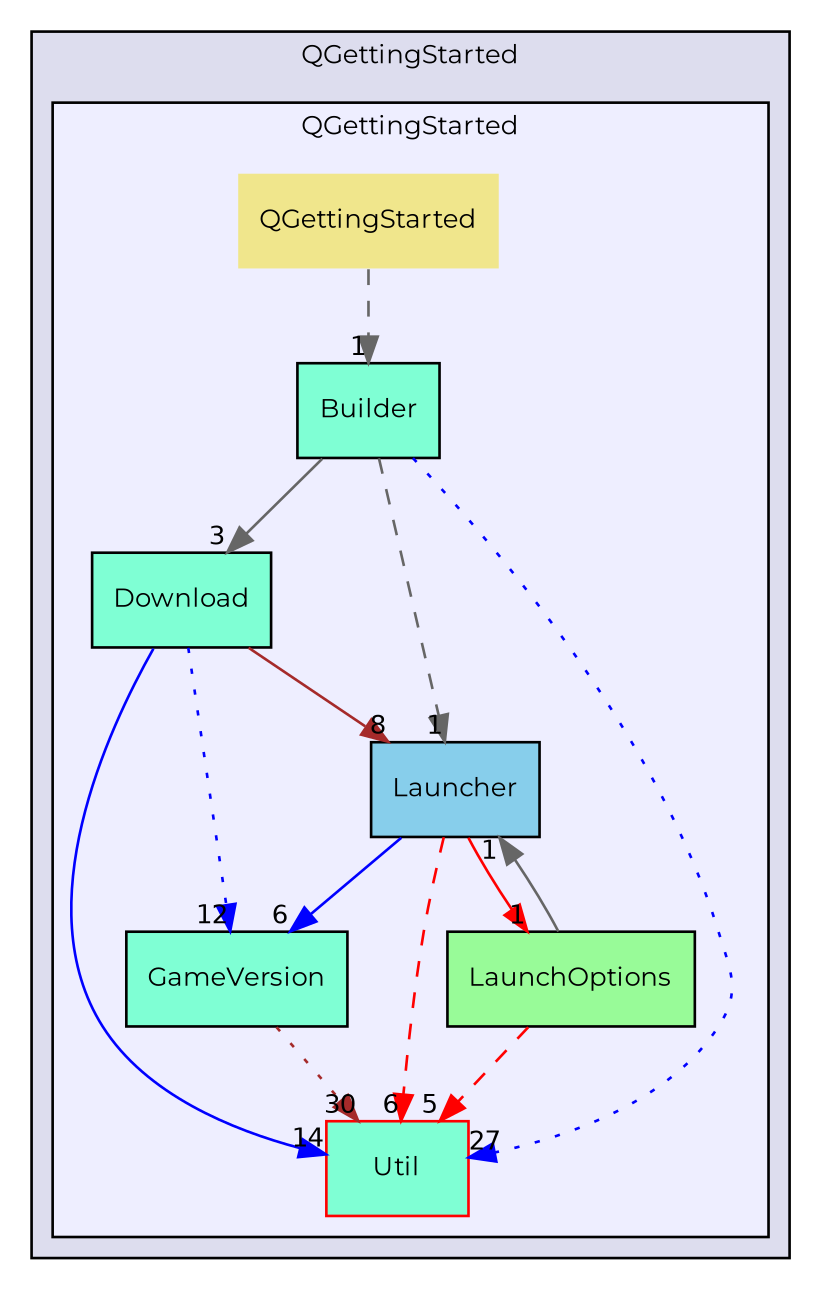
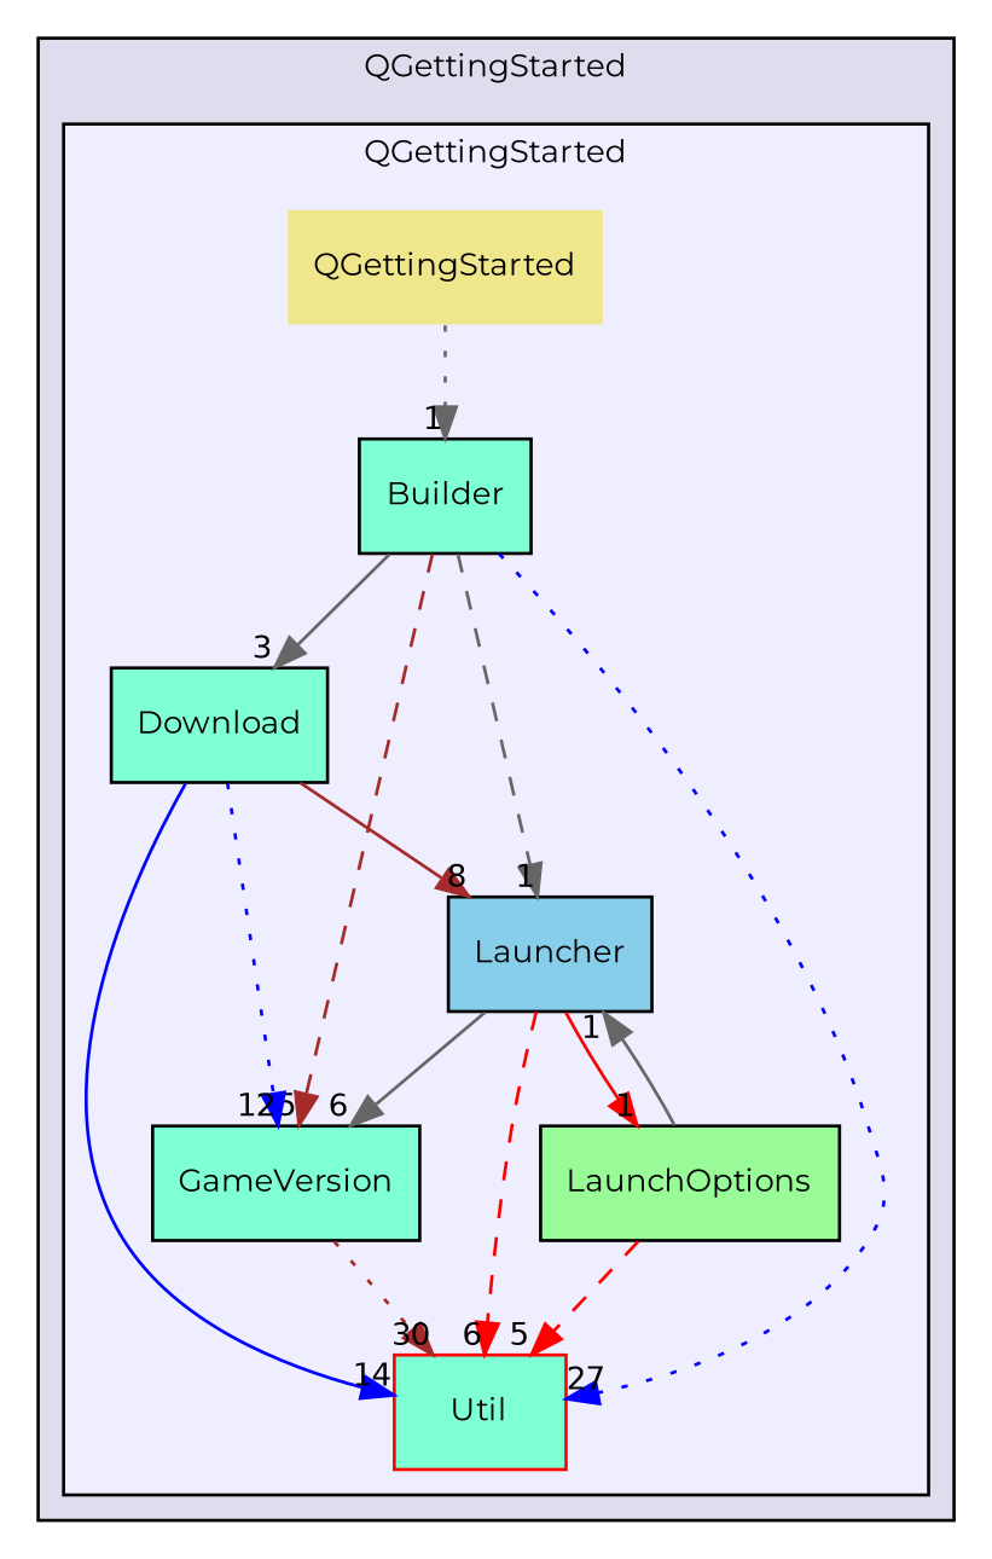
  digraph {
    compound=true
    fontname=Montserrat
    node [fontname=Montserrat fontsize=10 shape=box style=filled fillcolor=aquamarine color=black]
    edge [headlabel=1 labeldistance=1.5 labelfontname=Helvetica labelfontsize=10 color=gray40 style=solid fontname=Montserrat]
    n1 [label=QGettingStarted shape=plaintext fillcolor=khaki color=""]
    n2 [label=Builder]
    n3 [label=Download]
    n4 [label=GameVersion]
    n5 [fillcolor=skyblue label=Launcher]
    n6 [fillcolor=palegreen label=LaunchOptions]
    n7 [color=red label=Util]
    subgraph cluster_1 {
      bgcolor="#ddddee"
      fontsize=10
      label=QGettingStarted
      pencolor=black
      subgraph cluster_2 {
        bgcolor="#eeeeff"
        fontsize=10
        pencolor=black
        n1
        n2
        n3
        n4
        n5
        n6
        n7
      }
    }
-   n1 -> n2 [style=dashed]
+   n1 -> n2 [style=dotted]
    n2 -> n3 [headlabel=3]
+   n2 -> n4 [headlabel=5 color=brown style=dashed]
    n2 -> n5 [style=dashed]
    n2 -> n7 [headlabel=27 color=blue style=dotted]
    n3 -> n4 [headlabel=12 color=blue style=dotted]
    n3 -> n5 [headlabel=8 color=brown]
    n3 -> n7 [headlabel=14 color=blue]
    n4 -> n7 [headlabel=30 color=brown style=dotted]
-   n5 -> n4 [headlabel=6 color=blue]
+   n5 -> n4 [headlabel=6]
    n5 -> n6 [color=red]
    n5 -> n7 [headlabel=6 color=red style=dashed]
    n6 -> n5
    n6 -> n7 [headlabel=5 color=red style=dashed]
  }
